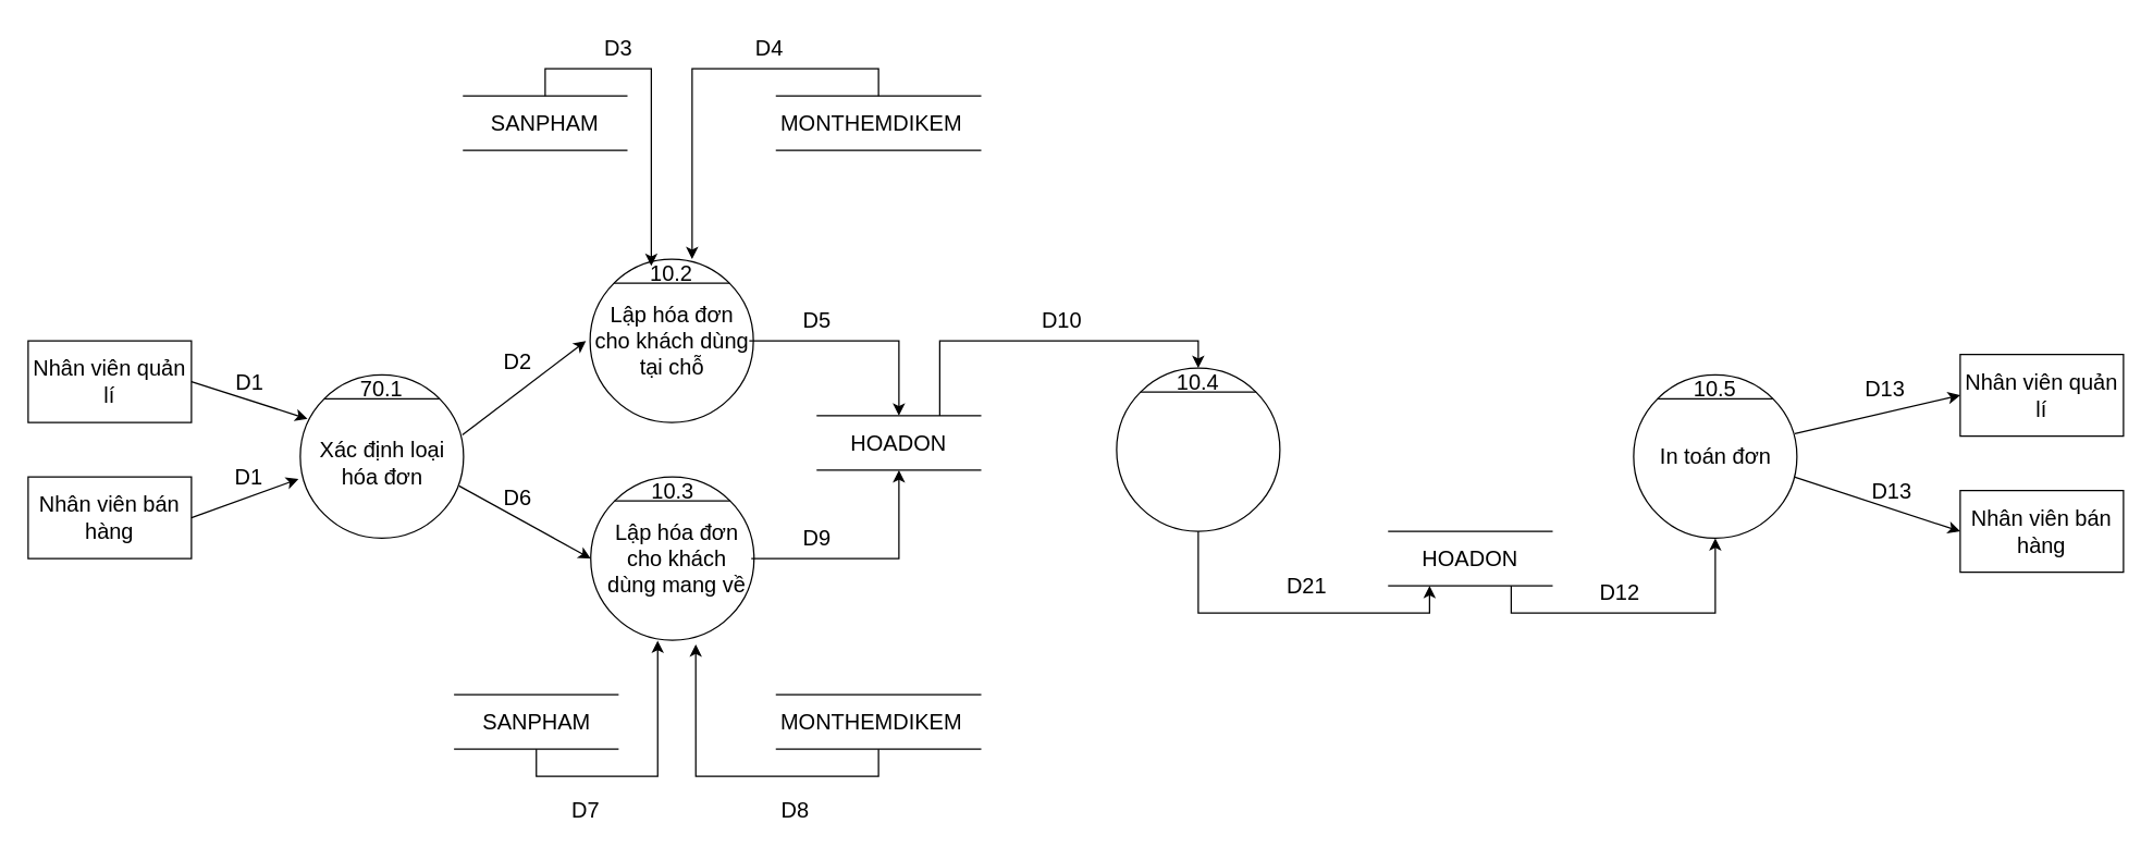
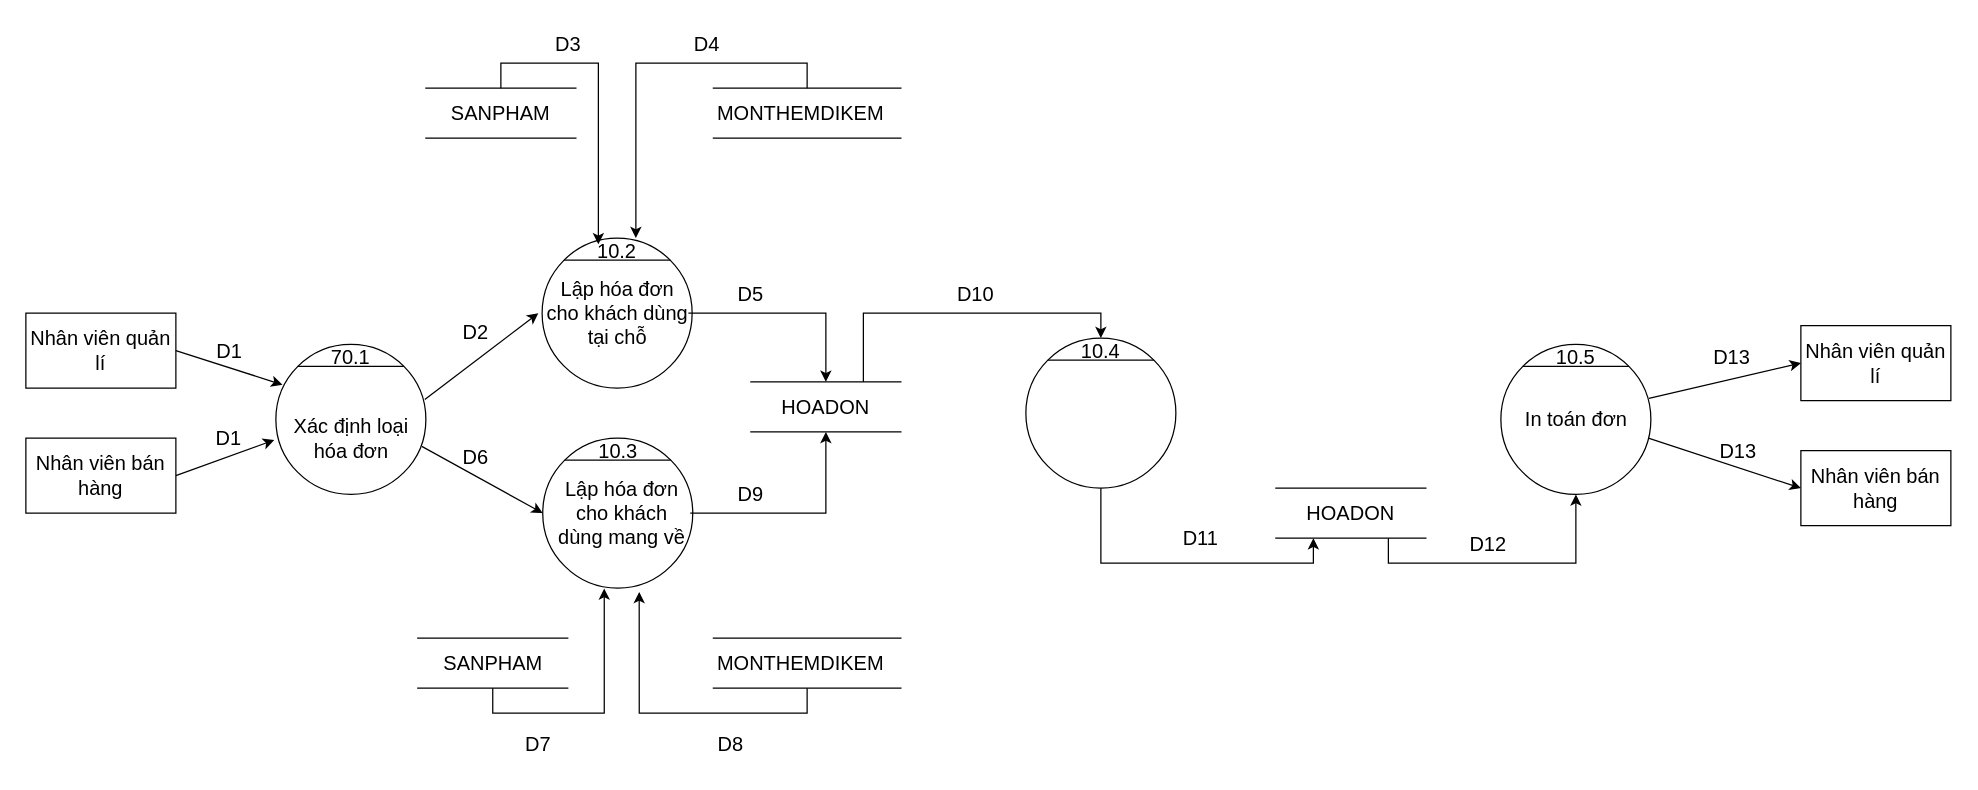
  <mxCell id="0" />
  <mxCell id="1" parent="0" />
  <mxCell id="2" value="" style="ellipse;whiteSpace=wrap;html=1;aspect=fixed;fontSize=16;" parent="1" vertex="1"><mxGeometry x="433" y="190" width="120" height="120" as="geometry" /></mxCell>
  <mxCell id="3" value="" style="endArrow=none;html=1;rounded=0;exitX=0;exitY=0;exitDx=0;exitDy=0;entryX=1;entryY=0;entryDx=0;entryDy=0;fontSize=16;" parent="1" source="2" target="2" edge="1"><mxGeometry width="50" height="50" relative="1" as="geometry"><mxPoint x="773" y="745" as="sourcePoint" /><mxPoint x="823" y="695" as="targetPoint" /></mxGeometry></mxCell>
  <mxCell id="4" value="Lập hóa đơn cho khách dùng tại chỗ" style="text;html=1;strokeColor=none;fillColor=none;align=center;verticalAlign=middle;whiteSpace=wrap;rounded=0;fontSize=16;" parent="1" vertex="1"><mxGeometry x="436" y="235" width="115" height="30" as="geometry" /></mxCell>
  <mxCell id="5" value="10.2" style="text;html=1;strokeColor=none;fillColor=none;align=center;verticalAlign=middle;whiteSpace=wrap;rounded=0;fontSize=16;" parent="1" vertex="1"><mxGeometry x="478" y="190" width="30" height="20" as="geometry" /></mxCell>
  <mxCell id="6" value="" style="ellipse;whiteSpace=wrap;html=1;aspect=fixed;fontSize=16;" parent="1" vertex="1"><mxGeometry x="433.5" y="350" width="120" height="120" as="geometry" /></mxCell>
  <mxCell id="7" value="" style="endArrow=none;html=1;rounded=0;exitX=0;exitY=0;exitDx=0;exitDy=0;entryX=1;entryY=0;entryDx=0;entryDy=0;fontSize=16;" parent="1" source="6" target="6" edge="1"><mxGeometry width="50" height="50" relative="1" as="geometry"><mxPoint x="773.5" y="905" as="sourcePoint" /><mxPoint x="823.5" y="855" as="targetPoint" /></mxGeometry></mxCell>
  <mxCell id="8" value="Lập hóa đơn cho khách dùng mang về" style="text;html=1;strokeColor=none;fillColor=none;align=center;verticalAlign=middle;whiteSpace=wrap;rounded=0;fontSize=16;" parent="1" vertex="1"><mxGeometry x="441.5" y="395" width="110" height="30" as="geometry" /></mxCell>
  <mxCell id="9" value="10.3" style="text;html=1;strokeColor=none;fillColor=none;align=center;verticalAlign=middle;whiteSpace=wrap;rounded=0;fontSize=16;" parent="1" vertex="1"><mxGeometry x="478.5" y="350" width="30" height="20" as="geometry" /></mxCell>
  <mxCell id="10" value="Nhân viên bán hàng" style="rounded=0;whiteSpace=wrap;html=1;fontSize=16;" parent="1" vertex="1"><mxGeometry x="20" y="350" width="120" height="60" as="geometry" /></mxCell>
  <mxCell id="11" value="Nhân viên quản lí" style="rounded=0;whiteSpace=wrap;html=1;fontSize=16;" parent="1" vertex="1"><mxGeometry x="20" y="250" width="120" height="60" as="geometry" /></mxCell>
  <mxCell id="12" value="" style="shape=partialRectangle;whiteSpace=wrap;html=1;left=0;right=0;fillColor=none;fontSize=16;" parent="1" vertex="1"><mxGeometry x="600" y="305" width="120" height="40" as="geometry" /></mxCell>
  <mxCell id="13" value="HOADON" style="text;html=1;strokeColor=none;fillColor=none;align=center;verticalAlign=middle;whiteSpace=wrap;rounded=0;fontSize=16;" parent="1" vertex="1"><mxGeometry x="630" y="315" width="60" height="20" as="geometry" /></mxCell>
  <mxCell id="14" value="" style="edgeStyle=segmentEdgeStyle;endArrow=classic;html=1;rounded=0;fontSize=16;entryX=0.5;entryY=0;entryDx=0;entryDy=0;" edge="1" parent="1" target="12"><mxGeometry width="50" height="50" relative="1" as="geometry"><mxPoint x="550" y="250" as="sourcePoint" /><mxPoint x="590" y="460" as="targetPoint" /></mxGeometry></mxCell>
  <mxCell id="15" value="" style="ellipse;whiteSpace=wrap;html=1;aspect=fixed;fontSize=16;" vertex="1" parent="1"><mxGeometry x="220" y="275" width="120" height="120" as="geometry" /></mxCell>
  <mxCell id="16" value="" style="endArrow=none;html=1;rounded=0;exitX=0;exitY=0;exitDx=0;exitDy=0;entryX=1;entryY=0;entryDx=0;entryDy=0;fontSize=16;" edge="1" parent="1" source="15" target="15"><mxGeometry width="50" height="50" relative="1" as="geometry"><mxPoint x="560" y="830" as="sourcePoint" /><mxPoint x="610" y="780" as="targetPoint" /></mxGeometry></mxCell>
- <mxCell id="17" value="Xác định loại hóa đơn" style="text;html=1;strokeColor=none;fillColor=none;align=center;verticalAlign=middle;whiteSpace=wrap;rounded=0;fontSize=16;" vertex="1" parent="1"><mxGeometry x="226.5" y="325" width="107" height="30" as="geometry" /></mxCell>
+ <mxCell id="17" value="Xác định loại hóa đơn" style="text;html=1;strokeColor=none;fillColor=none;align=center;verticalAlign=middle;whiteSpace=wrap;rounded=0;fontSize=16;" vertex="1" parent="1"><mxGeometry x="226.5" y="335" width="107" height="30" as="geometry" /></mxCell>
  <mxCell id="18" value="70.1" style="text;html=1;strokeColor=none;fillColor=none;align=center;verticalAlign=middle;whiteSpace=wrap;rounded=0;fontSize=16;" vertex="1" parent="1"><mxGeometry x="265" y="275" width="30" height="20" as="geometry" /></mxCell>
  <mxCell id="19" value="" style="endArrow=classic;html=1;rounded=0;fontSize=16;exitX=1;exitY=0.5;exitDx=0;exitDy=0;entryX=0.044;entryY=0.269;entryDx=0;entryDy=0;entryPerimeter=0;" edge="1" parent="1" source="11" target="15"><mxGeometry width="50" height="50" relative="1" as="geometry"><mxPoint x="240" y="410" as="sourcePoint" /><mxPoint x="290" y="360" as="targetPoint" /></mxGeometry></mxCell>
  <mxCell id="20" value="" style="endArrow=classic;html=1;rounded=0;fontSize=16;entryX=-0.011;entryY=0.638;entryDx=0;entryDy=0;entryPerimeter=0;" edge="1" parent="1" target="15"><mxGeometry width="50" height="50" relative="1" as="geometry"><mxPoint y="380" as="sourcePoint" x="140" /><mxPoint x="290" y="360" as="targetPoint" /></mxGeometry></mxCell>
  <mxCell id="21" value="" style="endArrow=classic;html=1;rounded=0;fontSize=16;exitX=0.993;exitY=0.367;exitDx=0;exitDy=0;exitPerimeter=0;" edge="1" parent="1" source="15"><mxGeometry width="50" height="50" relative="1" as="geometry"><mxPoint x="410" y="310" as="sourcePoint" /><mxPoint x="430" y="250" as="targetPoint" /></mxGeometry></mxCell>
  <mxCell id="22" value="" style="endArrow=classic;html=1;rounded=0;fontSize=16;exitX=0.973;exitY=0.68;exitDx=0;exitDy=0;exitPerimeter=0;entryX=0;entryY=0.5;entryDx=0;entryDy=0;" edge="1" parent="1" source="15" target="6"><mxGeometry width="50" height="50" relative="1" as="geometry"><mxPoint x="389.16" y="324.04" as="sourcePoint" /><mxPoint x="430" y="430" as="targetPoint" /></mxGeometry></mxCell>
  <mxCell id="23" value="" style="edgeStyle=segmentEdgeStyle;endArrow=classic;html=1;rounded=0;fontSize=16;entryX=0.5;entryY=1;entryDx=0;entryDy=0;exitX=1;exitY=0.5;exitDx=0;exitDy=0;" edge="1" parent="1" source="8" target="12"><mxGeometry width="50" height="50" relative="1" as="geometry"><mxPoint x="430" y="390" as="sourcePoint" /><mxPoint x="480" y="340" as="targetPoint" /></mxGeometry></mxCell>
  <mxCell id="24" value="" style="ellipse;whiteSpace=wrap;html=1;aspect=fixed;fontSize=16;" vertex="1" parent="1"><mxGeometry x="820" y="270" width="120" height="120" as="geometry" /></mxCell>
  <mxCell id="25" value="" style="endArrow=none;html=1;rounded=0;exitX=0;exitY=0;exitDx=0;exitDy=0;entryX=1;entryY=0;entryDx=0;entryDy=0;fontSize=16;" edge="1" parent="1" source="24" target="24"><mxGeometry width="50" height="50" relative="1" as="geometry"><mxPoint x="1160" y="825" as="sourcePoint" /><mxPoint x="1210" y="775" as="targetPoint" /></mxGeometry></mxCell>
  <mxCell id="26" value="10.4" style="text;html=1;strokeColor=none;fillColor=none;align=center;verticalAlign=middle;whiteSpace=wrap;rounded=0;fontSize=16;" vertex="1" parent="1"><mxGeometry x="865" y="270" width="30" height="20" as="geometry" /></mxCell>
  <mxCell id="27" value="" style="ellipse;whiteSpace=wrap;html=1;aspect=fixed;fontSize=16;" vertex="1" parent="1"><mxGeometry x="1200" y="275" width="120" height="120" as="geometry" /></mxCell>
  <mxCell id="28" value="" style="endArrow=none;html=1;rounded=0;exitX=0;exitY=0;exitDx=0;exitDy=0;entryX=1;entryY=0;entryDx=0;entryDy=0;fontSize=16;" edge="1" parent="1" source="27" target="27"><mxGeometry width="50" height="50" relative="1" as="geometry"><mxPoint x="1540" y="830" as="sourcePoint" /><mxPoint x="1590" y="780" as="targetPoint" /></mxGeometry></mxCell>
  <mxCell id="29" value="In toán đơn" style="text;html=1;strokeColor=none;fillColor=none;align=center;verticalAlign=middle;whiteSpace=wrap;rounded=0;fontSize=16;" vertex="1" parent="1"><mxGeometry x="1203" y="320" width="115" height="30" as="geometry" /></mxCell>
  <mxCell id="30" value="10.5" style="text;html=1;strokeColor=none;fillColor=none;align=center;verticalAlign=middle;whiteSpace=wrap;rounded=0;fontSize=16;" vertex="1" parent="1"><mxGeometry x="1245" y="275" width="30" height="20" as="geometry" /></mxCell>
  <mxCell id="31" value="" style="shape=partialRectangle;whiteSpace=wrap;html=1;left=0;right=0;fillColor=none;fontSize=16;" vertex="1" parent="1"><mxGeometry x="1020" y="390" width="120" height="40" as="geometry" /></mxCell>
  <mxCell id="32" value="HOADON" style="text;html=1;strokeColor=none;fillColor=none;align=center;verticalAlign=middle;whiteSpace=wrap;rounded=0;fontSize=16;" vertex="1" parent="1"><mxGeometry x="1050" y="400" width="60" height="20" as="geometry" /></mxCell>
  <mxCell id="33" value="" style="edgeStyle=segmentEdgeStyle;endArrow=classic;html=1;rounded=0;fontSize=16;exitX=0.75;exitY=0;exitDx=0;exitDy=0;" edge="1" parent="1" source="12" target="24"><mxGeometry width="50" height="50" relative="1" as="geometry"><mxPoint x="783" y="310" as="sourcePoint" /><mxPoint x="890" y="350" as="targetPoint" /><Array as="points"><mxPoint x="690" y="250" /><mxPoint x="880" y="250" /></Array></mxGeometry></mxCell>
  <mxCell id="34" value="Nhân viên bán hàng" style="rounded=0;whiteSpace=wrap;html=1;fontSize=16;" vertex="1" parent="1"><mxGeometry x="1440" y="360" width="120" height="60" as="geometry" /></mxCell>
  <mxCell id="35" value="Nhân viên quản lí" style="rounded=0;whiteSpace=wrap;html=1;fontSize=16;" vertex="1" parent="1"><mxGeometry x="1440" y="260" width="120" height="60" as="geometry" /></mxCell>
  <mxCell id="36" value="" style="endArrow=classic;html=1;rounded=0;fontSize=16;entryX=0;entryY=0.5;entryDx=0;entryDy=0;exitX=0.987;exitY=0.36;exitDx=0;exitDy=0;exitPerimeter=0;" edge="1" parent="1" source="27" target="35"><mxGeometry width="50" height="50" relative="1" as="geometry"><mxPoint x="1280" y="365" as="sourcePoint" /><mxPoint x="1330" y="315" as="targetPoint" /></mxGeometry></mxCell>
  <mxCell id="37" value="" style="endArrow=classic;html=1;rounded=0;fontSize=16;entryX=0;entryY=0.5;entryDx=0;entryDy=0;exitX=1;exitY=1;exitDx=0;exitDy=0;" edge="1" parent="1" source="29" target="34"><mxGeometry width="50" height="50" relative="1" as="geometry"><mxPoint x="1320" y="335" as="sourcePoint" /><mxPoint x="1450" y="300" as="targetPoint" /></mxGeometry></mxCell>
  <mxCell id="38" value="D1" style="text;html=1;strokeColor=none;fillColor=none;align=center;verticalAlign=middle;whiteSpace=wrap;rounded=0;fontSize=16;" vertex="1" parent="1"><mxGeometry x="152.5" y="265" width="60" height="30" as="geometry" /></mxCell>
  <mxCell id="39" value="D1" style="text;html=1;strokeColor=none;fillColor=none;align=center;verticalAlign=middle;whiteSpace=wrap;rounded=0;fontSize=16;" vertex="1" parent="1"><mxGeometry x="160" y="340" width="45" height="20" as="geometry" /></mxCell>
  <mxCell id="40" value="D2" style="text;html=1;strokeColor=none;fillColor=none;align=center;verticalAlign=middle;whiteSpace=wrap;rounded=0;fontSize=16;" vertex="1" parent="1"><mxGeometry x="350" y="250" width="60" height="30" as="geometry" /></mxCell>
  <mxCell id="41" value="D3" style="text;html=1;strokeColor=none;fillColor=none;align=center;verticalAlign=middle;whiteSpace=wrap;rounded=0;fontSize=16;" vertex="1" parent="1"><mxGeometry x="423.5" y="20" width="60" height="30" as="geometry" /></mxCell>
  <mxCell id="42" value="D6" style="text;html=1;strokeColor=none;fillColor=none;align=center;verticalAlign=middle;whiteSpace=wrap;rounded=0;fontSize=16;" vertex="1" parent="1"><mxGeometry x="350" y="350" width="60" height="30" as="geometry" /></mxCell>
  <mxCell id="43" value="D7" style="text;html=1;strokeColor=none;fillColor=none;align=center;verticalAlign=middle;whiteSpace=wrap;rounded=0;fontSize=16;" vertex="1" parent="1"><mxGeometry x="400" y="580" width="60" height="30" as="geometry" /></mxCell>
  <mxCell id="44" value="D10" style="text;html=1;strokeColor=none;fillColor=none;align=center;verticalAlign=middle;whiteSpace=wrap;rounded=0;fontSize=16;" vertex="1" parent="1"><mxGeometry x="750" y="220" width="60" height="30" as="geometry" /></mxCell>
- <mxCell id="45" value="D21" style="text;html=1;strokeColor=none;fillColor=none;align=center;verticalAlign=middle;whiteSpace=wrap;rounded=0;fontSize=16;" vertex="1" parent="1"><mxGeometry x="930" y="415" width="60" height="30" as="geometry" /></mxCell>
+ <mxCell id="45" value="D11" style="text;html=1;strokeColor=none;fillColor=none;align=center;verticalAlign=middle;whiteSpace=wrap;rounded=0;fontSize=16;" vertex="1" parent="1"><mxGeometry x="930" y="415" width="60" height="30" as="geometry" /></mxCell>
  <mxCell id="46" value="D12" style="text;html=1;strokeColor=none;fillColor=none;align=center;verticalAlign=middle;whiteSpace=wrap;rounded=0;fontSize=16;" vertex="1" parent="1"><mxGeometry x="1160" y="420" width="60" height="30" as="geometry" /></mxCell>
  <mxCell id="47" value="D13" style="text;html=1;strokeColor=none;fillColor=none;align=center;verticalAlign=middle;whiteSpace=wrap;rounded=0;fontSize=16;" vertex="1" parent="1"><mxGeometry x="1355" y="270" width="60" height="30" as="geometry" /></mxCell>
  <mxCell id="48" value="D13" style="text;html=1;strokeColor=none;fillColor=none;align=center;verticalAlign=middle;whiteSpace=wrap;rounded=0;fontSize=16;" vertex="1" parent="1"><mxGeometry x="1360" y="345" width="60" height="30" as="geometry" /></mxCell>
  <mxCell id="49" value="" style="edgeStyle=segmentEdgeStyle;endArrow=classic;html=1;rounded=0;fontSize=16;exitX=0.5;exitY=1;exitDx=0;exitDy=0;entryX=0.25;entryY=1;entryDx=0;entryDy=0;" edge="1" parent="1" source="24" target="31"><mxGeometry width="50" height="50" relative="1" as="geometry"><mxPoint x="870" y="410" as="sourcePoint" /><mxPoint x="920" y="360" as="targetPoint" /><Array as="points"><mxPoint x="880" y="450" /><mxPoint x="1050" y="450" /></Array></mxGeometry></mxCell>
  <mxCell id="50" value="" style="edgeStyle=segmentEdgeStyle;endArrow=classic;html=1;rounded=0;fontSize=16;exitX=0.75;exitY=1;exitDx=0;exitDy=0;entryX=0.5;entryY=1;entryDx=0;entryDy=0;" edge="1" parent="1" source="31" target="27"><mxGeometry width="50" height="50" relative="1" as="geometry"><mxPoint x="1100" y="460" as="sourcePoint" /><mxPoint x="1150" y="410" as="targetPoint" /><Array as="points"><mxPoint x="1110" y="450" /><mxPoint x="1260" y="450" /></Array></mxGeometry></mxCell>
  <mxCell id="51" value="" style="shape=partialRectangle;whiteSpace=wrap;html=1;left=0;right=0;fillColor=none;fontSize=16;" vertex="1" parent="1"><mxGeometry x="340" y="70" width="120" height="40" as="geometry" /></mxCell>
  <mxCell id="52" value="SANPHAM" style="text;html=1;strokeColor=none;fillColor=none;align=center;verticalAlign=middle;whiteSpace=wrap;rounded=0;fontSize=16;" vertex="1" parent="1"><mxGeometry x="370" y="80" width="60" height="20" as="geometry" /></mxCell>
  <mxCell id="53" value="" style="shape=partialRectangle;whiteSpace=wrap;html=1;left=0;right=0;fillColor=none;fontSize=16;" vertex="1" parent="1"><mxGeometry x="333.5" y="510" width="120" height="40" as="geometry" /></mxCell>
  <mxCell id="54" value="SANPHAM" style="text;html=1;strokeColor=none;fillColor=none;align=center;verticalAlign=middle;whiteSpace=wrap;rounded=0;fontSize=16;" vertex="1" parent="1"><mxGeometry x="363.5" y="520" width="60" height="20" as="geometry" /></mxCell>
  <mxCell id="55" value="" style="edgeStyle=segmentEdgeStyle;endArrow=classic;html=1;rounded=0;fontSize=16;exitX=0.5;exitY=0;exitDx=0;exitDy=0;entryX=0;entryY=0.25;entryDx=0;entryDy=0;" edge="1" parent="1" source="51" target="5"><mxGeometry width="50" height="50" relative="1" as="geometry"><mxPoint x="830" y="200" as="sourcePoint" /><mxPoint x="880" y="150" as="targetPoint" /><Array as="points"><mxPoint x="400" y="50" /><mxPoint x="478" y="50" /></Array></mxGeometry></mxCell>
  <mxCell id="56" value="" style="edgeStyle=segmentEdgeStyle;endArrow=classic;html=1;rounded=0;fontSize=16;exitX=0.5;exitY=1;exitDx=0;exitDy=0;entryX=0.41;entryY=1.003;entryDx=0;entryDy=0;entryPerimeter=0;" edge="1" parent="1" source="53" target="6"><mxGeometry width="50" height="50" relative="1" as="geometry"><mxPoint x="830" y="200" as="sourcePoint" /><mxPoint x="880" y="150" as="targetPoint" /><Array as="points"><mxPoint x="394" y="570" /><mxPoint x="483" y="570" /></Array></mxGeometry></mxCell>
  <mxCell id="57" value="D5" style="text;html=1;strokeColor=none;fillColor=none;align=center;verticalAlign=middle;whiteSpace=wrap;rounded=0;fontSize=16;" vertex="1" parent="1"><mxGeometry x="570" y="220" width="60" height="30" as="geometry" /></mxCell>
  <mxCell id="58" value="" style="shape=partialRectangle;whiteSpace=wrap;html=1;left=0;right=0;fillColor=none;fontSize=16;" vertex="1" parent="1"><mxGeometry x="570" y="70" width="150" height="40" as="geometry" /></mxCell>
  <mxCell id="59" value="MONTHEMDIKEM" style="text;html=1;strokeColor=none;fillColor=none;align=center;verticalAlign=middle;whiteSpace=wrap;rounded=0;fontSize=16;" vertex="1" parent="1"><mxGeometry x="610" y="80" width="60" height="20" as="geometry" /></mxCell>
  <mxCell id="60" value="" style="edgeStyle=segmentEdgeStyle;endArrow=classic;html=1;rounded=0;fontSize=16;exitX=0.5;exitY=0;exitDx=0;exitDy=0;" edge="1" parent="1" source="58"><mxGeometry width="50" height="50" relative="1" as="geometry"><mxPoint x="830" y="200" as="sourcePoint" /><mxPoint x="508" y="190" as="targetPoint" /><Array as="points"><mxPoint x="645" y="50" /><mxPoint x="508" y="50" /></Array></mxGeometry></mxCell>
  <mxCell id="61" value="" style="shape=partialRectangle;whiteSpace=wrap;html=1;left=0;right=0;fillColor=none;fontSize=16;" vertex="1" parent="1"><mxGeometry x="570" y="510" width="150" height="40" as="geometry" /></mxCell>
  <mxCell id="62" value="MONTHEMDIKEM" style="text;html=1;strokeColor=none;fillColor=none;align=center;verticalAlign=middle;whiteSpace=wrap;rounded=0;fontSize=16;" vertex="1" parent="1"><mxGeometry x="610" y="520" width="60" height="20" as="geometry" /></mxCell>
  <mxCell id="63" value="" style="edgeStyle=segmentEdgeStyle;endArrow=classic;html=1;rounded=0;fontSize=16;exitX=0.5;exitY=1;exitDx=0;exitDy=0;entryX=0.643;entryY=1.025;entryDx=0;entryDy=0;entryPerimeter=0;" edge="1" parent="1" source="61" target="6"><mxGeometry width="50" height="50" relative="1" as="geometry"><mxPoint x="830" y="360" as="sourcePoint" /><mxPoint x="880" y="310" as="targetPoint" /><Array as="points"><mxPoint x="645" y="570" /><mxPoint x="511" y="570" /></Array></mxGeometry></mxCell>
  <mxCell id="64" value="D4" style="text;html=1;strokeColor=none;fillColor=none;align=center;verticalAlign=middle;whiteSpace=wrap;rounded=0;fontSize=16;" vertex="1" parent="1"><mxGeometry x="535" y="20" width="60" height="30" as="geometry" /></mxCell>
  <mxCell id="65" value="D8" style="text;html=1;strokeColor=none;fillColor=none;align=center;verticalAlign=middle;whiteSpace=wrap;rounded=0;fontSize=16;" vertex="1" parent="1"><mxGeometry x="553.5" y="580" width="60" height="30" as="geometry" /></mxCell>
  <mxCell id="66" value="D9" style="text;html=1;strokeColor=none;fillColor=none;align=center;verticalAlign=middle;whiteSpace=wrap;rounded=0;fontSize=16;" vertex="1" parent="1"><mxGeometry x="570" y="380" width="60" height="30" as="geometry" /></mxCell>
